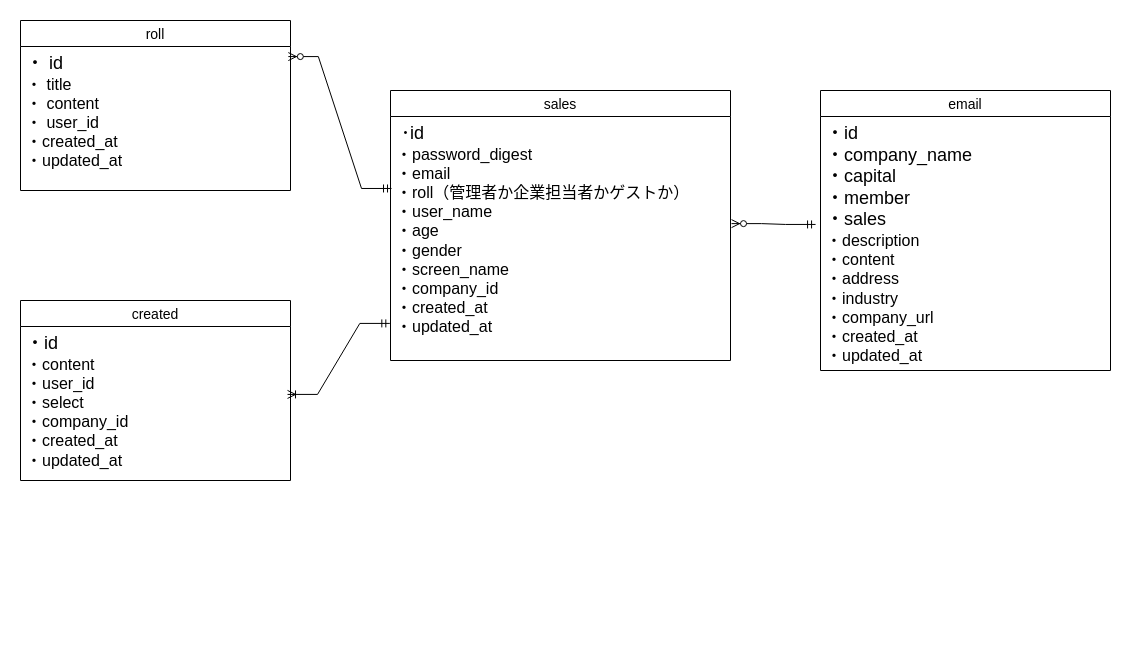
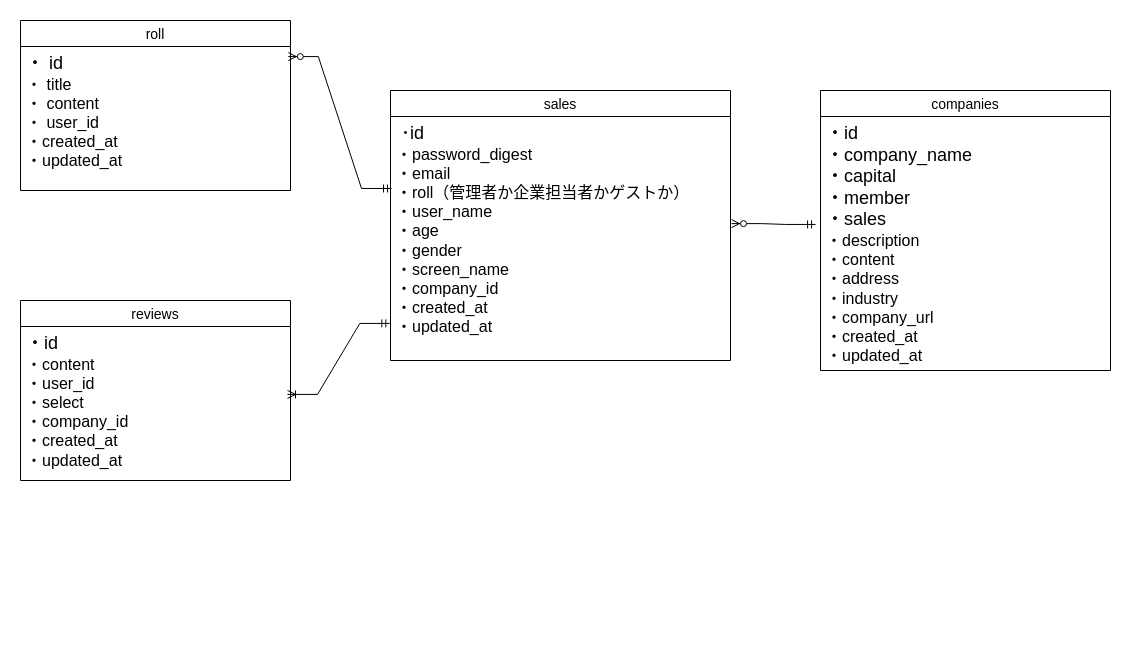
  <mxCell id="0" />
  <mxCell id="1" parent="0" />
  <mxCell id="2" value="sales" style="swimlane;fontStyle=0;childLayout=stackLayout;horizontal=1;startSize=26;horizontalStack=0;resizeParent=1;resizeParentMax=0;resizeLast=0;collapsible=1;marginBottom=0;align=center;fontSize=14;" parent="1" vertex="1"><mxGeometry x="390" y="90" width="340" height="270" as="geometry" /></mxCell>
  <mxCell id="3" value="&lt;div&gt;&lt;div&gt;&lt;font style=&quot;font-size: 18px;&quot;&gt;&amp;nbsp;･&lt;span style=&quot;background-color: initial;&quot;&gt;id&lt;/span&gt;&lt;/font&gt;&lt;/div&gt;&lt;/div&gt;&lt;font size=&quot;3&quot;&gt;・&lt;span style=&quot;font-family: Arial; white-space-collapse: preserve; background-color: rgb(255, 255, 255);&quot;&gt;password_digest&lt;/span&gt;&lt;/font&gt;&lt;div&gt;&lt;div&gt;&lt;font size=&quot;3&quot;&gt;・email&lt;/font&gt;&lt;/div&gt;&lt;div&gt;&lt;font size=&quot;3&quot;&gt;&lt;span style=&quot;background-color: initial;&quot;&gt;・&lt;/span&gt;&lt;font style=&quot;background-color: initial;&quot; face=&quot;Arial&quot;&gt;&lt;span style=&quot;white-space-collapse: preserve; background-color: rgb(255, 255, 255);&quot;&gt;roll（管理者か企業担当者かゲストか&lt;/span&gt;&lt;/font&gt;&lt;span style=&quot;white-space-collapse: preserve; background-color: rgb(255, 255, 255); font-family: Arial;&quot;&gt;）&lt;/span&gt;&lt;/font&gt;&lt;/div&gt;&lt;div&gt;&lt;span style=&quot;font-family: Arial; white-space-collapse: preserve; background-color: rgb(255, 255, 255);&quot;&gt;&lt;font size=&quot;3&quot;&gt;・user_name&lt;/font&gt;&lt;/span&gt;&lt;/div&gt;&lt;div&gt;&lt;div&gt;&lt;font size=&quot;3&quot;&gt;・age&lt;/font&gt;&lt;/div&gt;&lt;div&gt;&lt;font size=&quot;3&quot;&gt;&lt;span style=&quot;font-family: Arial; white-space-collapse: preserve; background-color: rgb(255, 255, 255);&quot;&gt;・gender&lt;/span&gt;&lt;br&gt;&lt;/font&gt;&lt;/div&gt;&lt;div&gt;&lt;span style=&quot;font-family: Arial; white-space-collapse: preserve; background-color: rgb(255, 255, 255);&quot;&gt;&lt;font size=&quot;3&quot;&gt;・screen_name&lt;/font&gt;&lt;/span&gt;&lt;/div&gt;&lt;div&gt;&lt;font size=&quot;3&quot;&gt;&lt;span style=&quot;background-color: initial;&quot;&gt;・&lt;/span&gt;&lt;span style=&quot;white-space-collapse: preserve; font-family: Arial; background-color: rgb(255, 255, 255);&quot;&gt;company_id&lt;/span&gt;&lt;span style=&quot;font-family: Arial; white-space-collapse: preserve; background-color: rgb(255, 255, 255);&quot;&gt;&lt;br&gt;&lt;/span&gt;&lt;/font&gt;&lt;/div&gt;&lt;div&gt;&lt;font size=&quot;3&quot;&gt;&lt;span style=&quot;background-color: initial;&quot;&gt;・&lt;/span&gt;&lt;span style=&quot;font-family: Arial; white-space-collapse: preserve; background-color: rgb(255, 255, 255);&quot;&gt;created_at&lt;/span&gt;&lt;/font&gt;&lt;/div&gt;&lt;div&gt;&lt;font size=&quot;3&quot;&gt;&lt;span style=&quot;background-color: initial;&quot;&gt;・&lt;/span&gt;&lt;span style=&quot;font-family: Arial; white-space-collapse: preserve; background-color: rgb(255, 255, 255);&quot;&gt;updated_at&lt;/span&gt;&lt;/font&gt;&lt;/div&gt;&lt;div&gt;&lt;br&gt;&lt;/div&gt;&lt;div&gt;&lt;br&gt;&lt;/div&gt;&lt;div&gt;&lt;br&gt;&lt;/div&gt;&lt;/div&gt;&lt;/div&gt;" style="text;strokeColor=none;fillColor=none;spacingLeft=4;spacingRight=4;overflow=hidden;rotatable=0;points=[[0,0.5],[1,0.5]];portConstraint=eastwest;fontSize=12;whiteSpace=wrap;html=1;" parent="2" vertex="1"><mxGeometry y="26" width="340" height="244" as="geometry" /></mxCell>
  <mxCell id="4" value="roll" style="swimlane;fontStyle=0;childLayout=stackLayout;horizontal=1;startSize=26;horizontalStack=0;resizeParent=1;resizeParentMax=0;resizeLast=0;collapsible=1;marginBottom=0;align=center;fontSize=14;" parent="1" vertex="1"><mxGeometry x="20" y="20" width="270" height="170" as="geometry" /></mxCell>
  <mxCell id="5" value="&lt;div&gt;&lt;font style=&quot;font-size: 18px;&quot;&gt;&lt;span style=&quot;background-color: initial;&quot;&gt;・&amp;nbsp;&lt;/span&gt;&lt;span style=&quot;font-family: Arial; white-space-collapse: preserve; background-color: rgb(255, 255, 255);&quot;&gt;id&lt;/span&gt;&lt;span style=&quot;background-color: rgb(255, 255, 255); font-family: Arial; white-space-collapse: preserve;&quot;&gt;&lt;br&gt;&lt;/span&gt;&lt;/font&gt;&lt;/div&gt;&lt;div&gt;&lt;font size=&quot;3&quot;&gt;&lt;span style=&quot;background-color: initial;&quot;&gt;・&amp;nbsp;&lt;/span&gt;&lt;span style=&quot;background-color: rgb(255, 255, 255); font-family: Arial; white-space-collapse: preserve;&quot;&gt;title&lt;/span&gt;&lt;/font&gt;&lt;/div&gt;&lt;div&gt;&lt;font size=&quot;3&quot;&gt;&lt;span style=&quot;background-color: initial;&quot;&gt;・&amp;nbsp;&lt;/span&gt;&lt;span style=&quot;background-color: rgb(255, 255, 255); white-space-collapse: preserve; font-family: Arial;&quot;&gt;content&lt;/span&gt;&lt;br&gt;&lt;/font&gt;&lt;/div&gt;&lt;div&gt;&lt;div&gt;&lt;font size=&quot;3&quot;&gt;&lt;span style=&quot;background-color: initial;&quot;&gt;・&amp;nbsp;&lt;/span&gt;&lt;font face=&quot;Arial&quot;&gt;&lt;span style=&quot;white-space-collapse: preserve; background-color: rgb(255, 255, 255);&quot;&gt;user_id&lt;/span&gt;&lt;/font&gt;&lt;/font&gt;&lt;/div&gt;&lt;div&gt;&lt;div&gt;&lt;font size=&quot;3&quot;&gt;&lt;span style=&quot;background-color: initial;&quot;&gt;・&lt;/span&gt;&lt;span style=&quot;font-family: Arial; white-space-collapse: preserve; background-color: rgb(255, 255, 255);&quot;&gt;created_at&lt;/span&gt;&lt;/font&gt;&lt;/div&gt;&lt;div&gt;&lt;font size=&quot;3&quot;&gt;&lt;span style=&quot;background-color: initial;&quot;&gt;・&lt;/span&gt;&lt;span style=&quot;font-family: Arial; white-space-collapse: preserve; background-color: rgb(255, 255, 255);&quot;&gt;updated_at&lt;/span&gt;&lt;/font&gt;&lt;/div&gt;&lt;/div&gt;&lt;div&gt;&lt;span style=&quot;font-family: Arial; font-size: 13px; white-space-collapse: preserve; background-color: rgb(255, 255, 255);&quot;&gt;&lt;br&gt;&lt;/span&gt;&lt;/div&gt;&lt;/div&gt;" style="text;strokeColor=none;fillColor=none;spacingLeft=4;spacingRight=4;overflow=hidden;rotatable=0;points=[[0,0.5],[1,0.5]];portConstraint=eastwest;fontSize=12;whiteSpace=wrap;html=1;" parent="4" vertex="1"><mxGeometry y="26" width="270" height="144" as="geometry" /></mxCell>
- <mxCell id="6" value="created" style="swimlane;fontStyle=0;childLayout=stackLayout;horizontal=1;startSize=26;horizontalStack=0;resizeParent=1;resizeParentMax=0;resizeLast=0;collapsible=1;marginBottom=0;align=center;fontSize=14;" parent="1" vertex="1"><mxGeometry x="20" y="300" width="270" height="180" as="geometry" /></mxCell>
+ <mxCell id="6" value="reviews" style="swimlane;fontStyle=0;childLayout=stackLayout;horizontal=1;startSize=26;horizontalStack=0;resizeParent=1;resizeParentMax=0;resizeLast=0;collapsible=1;marginBottom=0;align=center;fontSize=14;" parent="1" vertex="1"><mxGeometry x="20" y="300" width="270" height="180" as="geometry" /></mxCell>
  <mxCell id="7" value="&lt;span style=&quot;background-color: rgb(255, 255, 255); font-family: Arial; white-space-collapse: preserve;&quot;&gt;&lt;font style=&quot;font-size: 18px;&quot;&gt;・id&lt;/font&gt;&lt;/span&gt;&lt;div&gt;&lt;font size=&quot;3&quot;&gt;&lt;span style=&quot;font-family: Arial; white-space-collapse: preserve; background-color: rgb(255, 255, 255);&quot;&gt;・content&lt;/span&gt;&lt;br&gt;&lt;/font&gt;&lt;/div&gt;&lt;div&gt;&lt;font size=&quot;3&quot;&gt;&lt;span style=&quot;font-family: Arial; white-space-collapse: preserve; background-color: rgb(255, 255, 255);&quot;&gt;・user_id&lt;/span&gt;&lt;span style=&quot;font-family: Arial; white-space-collapse: preserve; background-color: rgb(255, 255, 255);&quot;&gt;&lt;br&gt;&lt;/span&gt;&lt;/font&gt;&lt;/div&gt;&lt;div&gt;&lt;font size=&quot;3&quot;&gt;&lt;span style=&quot;font-family: Arial; white-space-collapse: preserve; background-color: rgb(255, 255, 255);&quot;&gt;・select&lt;/span&gt;&lt;span style=&quot;font-family: Arial; white-space-collapse: preserve; background-color: rgb(255, 255, 255);&quot;&gt;&lt;br&gt;&lt;/span&gt;&lt;/font&gt;&lt;/div&gt;&lt;div&gt;&lt;font size=&quot;3&quot;&gt;&lt;span style=&quot;font-family: Arial; white-space-collapse: preserve; background-color: rgb(255, 255, 255);&quot;&gt;・company_id&lt;/span&gt;&lt;span style=&quot;font-family: Arial; white-space-collapse: preserve; background-color: rgb(255, 255, 255);&quot;&gt;&lt;br&gt;&lt;/span&gt;&lt;/font&gt;&lt;/div&gt;&lt;div&gt;&lt;font size=&quot;3&quot;&gt;&lt;span style=&quot;font-family: Arial; white-space-collapse: preserve; background-color: rgb(255, 255, 255);&quot;&gt;・created_at&lt;/span&gt;&lt;span style=&quot;font-family: Arial; white-space-collapse: preserve; background-color: rgb(255, 255, 255);&quot;&gt;&lt;br&gt;&lt;/span&gt;&lt;/font&gt;&lt;/div&gt;&lt;div&gt;&lt;span style=&quot;font-family: Arial; white-space-collapse: preserve; background-color: rgb(255, 255, 255);&quot;&gt;&lt;font size=&quot;3&quot;&gt;・updated_at&lt;/font&gt;&lt;/span&gt;&lt;span style=&quot;font-family: Arial; font-size: 13px; white-space-collapse: preserve; background-color: rgb(255, 255, 255);&quot;&gt;&lt;br&gt;&lt;/span&gt;&lt;/div&gt;" style="text;strokeColor=none;fillColor=none;spacingLeft=4;spacingRight=4;overflow=hidden;rotatable=0;points=[[0,0.5],[1,0.5]];portConstraint=eastwest;fontSize=12;whiteSpace=wrap;html=1;" parent="6" vertex="1"><mxGeometry y="26" width="270" height="154" as="geometry" /></mxCell>
- <mxCell id="8" value="email" style="swimlane;fontStyle=0;childLayout=stackLayout;horizontal=1;startSize=26;horizontalStack=0;resizeParent=1;resizeParentMax=0;resizeLast=0;collapsible=1;marginBottom=0;align=center;fontSize=14;" parent="1" vertex="1"><mxGeometry x="820" y="90" width="290" height="280" as="geometry" /></mxCell>
+ <mxCell id="8" value="companies" style="swimlane;fontStyle=0;childLayout=stackLayout;horizontal=1;startSize=26;horizontalStack=0;resizeParent=1;resizeParentMax=0;resizeLast=0;collapsible=1;marginBottom=0;align=center;fontSize=14;" parent="1" vertex="1"><mxGeometry x="820" y="90" width="290" height="280" as="geometry" /></mxCell>
  <mxCell id="9" value="&lt;div&gt;&lt;font style=&quot;font-size: 18px;&quot;&gt;&lt;span style=&quot;font-family: Arial; white-space-collapse: preserve; background-color: rgb(255, 255, 255);&quot;&gt;・id&lt;/span&gt;&lt;span style=&quot;font-family: Arial; white-space-collapse: preserve; background-color: rgb(255, 255, 255);&quot;&gt;&lt;br&gt;&lt;/span&gt;&lt;/font&gt;&lt;/div&gt;&lt;div&gt;&lt;font style=&quot;font-size: 18px;&quot;&gt;&lt;span style=&quot;font-family: Arial; white-space-collapse: preserve; background-color: rgb(255, 255, 255);&quot;&gt;・company_name&lt;/span&gt;&lt;font face=&quot;Arial&quot;&gt;&lt;span style=&quot;white-space-collapse: preserve; background-color: rgb(255, 255, 255);&quot;&gt;&lt;br&gt;&lt;/span&gt;&lt;/font&gt;&lt;/font&gt;&lt;/div&gt;&lt;font style=&quot;font-size: 18px;&quot; face=&quot;Arial&quot;&gt;&lt;span style=&quot;white-space-collapse: preserve; background-color: rgb(255, 255, 255);&quot;&gt;・capital&lt;/span&gt;&lt;/font&gt;&lt;div&gt;&lt;span style=&quot;font-family: Arial; white-space-collapse: preserve; background-color: rgb(255, 255, 255);&quot;&gt;&lt;font style=&quot;font-size: 18px;&quot;&gt;・member&lt;/font&gt;&lt;/span&gt;&lt;/div&gt;&lt;div&gt;&lt;font style=&quot;font-size: 18px;&quot; face=&quot;Arial&quot;&gt;&lt;span style=&quot;white-space-collapse: preserve; background-color: rgb(255, 255, 255);&quot;&gt;・sales&lt;/span&gt;&lt;/font&gt;&lt;/div&gt;&lt;div&gt;&lt;span style=&quot;font-family: Arial; white-space-collapse: preserve; background-color: rgb(255, 255, 255);&quot;&gt;&lt;font size=&quot;3&quot;&gt;・description&lt;/font&gt;&lt;/span&gt;&lt;font size=&quot;3&quot; face=&quot;Arial&quot;&gt;&lt;span style=&quot;white-space-collapse: preserve; background-color: rgb(255, 255, 255);&quot;&gt;&lt;br&gt;&lt;/span&gt;&lt;/font&gt;&lt;/div&gt;&lt;div&gt;&lt;font size=&quot;3&quot; face=&quot;Arial&quot;&gt;&lt;span style=&quot;white-space-collapse: preserve; background-color: rgb(255, 255, 255);&quot;&gt;・content&lt;/span&gt;&lt;/font&gt;&lt;/div&gt;&lt;div&gt;&lt;span style=&quot;font-family: Arial; white-space-collapse: preserve; background-color: rgb(255, 255, 255);&quot;&gt;&lt;font size=&quot;3&quot;&gt;・address&lt;/font&gt;&lt;/span&gt;&lt;font size=&quot;3&quot; face=&quot;Arial&quot;&gt;&lt;span style=&quot;white-space-collapse: preserve; background-color: rgb(255, 255, 255);&quot;&gt;&lt;br&gt;&lt;/span&gt;&lt;/font&gt;&lt;/div&gt;&lt;div&gt;&lt;span style=&quot;font-family: Arial; white-space-collapse: preserve; background-color: rgb(255, 255, 255);&quot;&gt;&lt;font size=&quot;3&quot;&gt;・industry&lt;/font&gt;&lt;/span&gt;&lt;span style=&quot;font-family: Arial; white-space-collapse: preserve; background-color: rgb(255, 255, 255);&quot;&gt;&lt;font size=&quot;3&quot;&gt;&lt;br&gt;&lt;/font&gt;&lt;/span&gt;&lt;/div&gt;&lt;div&gt;&lt;span style=&quot;font-family: Arial; white-space-collapse: preserve; background-color: rgb(255, 255, 255);&quot;&gt;&lt;font size=&quot;3&quot;&gt;・company_url&lt;/font&gt;&lt;/span&gt;&lt;span style=&quot;font-family: Arial; white-space-collapse: preserve; background-color: rgb(255, 255, 255);&quot;&gt;&lt;font size=&quot;3&quot;&gt;&lt;br&gt;&lt;/font&gt;&lt;/span&gt;&lt;/div&gt;&lt;div&gt;&lt;font size=&quot;3&quot;&gt;&lt;span style=&quot;font-family: Arial; white-space-collapse: preserve; background-color: rgb(255, 255, 255);&quot;&gt;・created_at&lt;/span&gt;&lt;font face=&quot;Arial&quot;&gt;&lt;span style=&quot;white-space-collapse: preserve; background-color: rgb(255, 255, 255);&quot;&gt;&lt;br&gt;&lt;/span&gt;&lt;/font&gt;&lt;/font&gt;&lt;/div&gt;&lt;div&gt;&lt;span style=&quot;font-family: Arial; white-space-collapse: preserve; background-color: rgb(255, 255, 255);&quot;&gt;&lt;font size=&quot;3&quot;&gt;・updated_at&lt;/font&gt;&lt;/span&gt;&lt;span style=&quot;font-family: Arial; font-size: 13px; white-space-collapse: preserve; background-color: rgb(255, 255, 255);&quot;&gt;&lt;br&gt;&lt;/span&gt;&lt;/div&gt;" style="text;strokeColor=none;fillColor=none;spacingLeft=4;spacingRight=4;overflow=hidden;rotatable=0;points=[[0,0.5],[1,0.5]];portConstraint=eastwest;fontSize=12;whiteSpace=wrap;html=1;" parent="8" vertex="1"><mxGeometry y="26" width="290" height="254" as="geometry" /></mxCell>
  <mxCell id="10" value="" style="edgeStyle=entityRelationEdgeStyle;fontSize=12;html=1;endArrow=ERzeroToMany;startArrow=ERmandOne;rounded=0;exitX=0.003;exitY=0.295;exitDx=0;exitDy=0;exitPerimeter=0;entryX=0.992;entryY=0.07;entryDx=0;entryDy=0;entryPerimeter=0;" parent="1" source="3" target="5" edge="1"><mxGeometry width="100" height="100" relative="1" as="geometry"><mxPoint x="320" y="260" as="sourcePoint" /><mxPoint x="250" y="236" as="targetPoint" /><Array as="points"><mxPoint x="250" y="250" /></Array></mxGeometry></mxCell>
  <mxCell id="11" value="" style="edgeStyle=entityRelationEdgeStyle;fontSize=12;html=1;endArrow=ERoneToMany;startArrow=ERmandOne;rounded=0;exitX=-0.002;exitY=0.848;exitDx=0;exitDy=0;exitPerimeter=0;entryX=0.989;entryY=0.441;entryDx=0;entryDy=0;entryPerimeter=0;" parent="1" source="3" target="7" edge="1"><mxGeometry width="100" height="100" relative="1" as="geometry"><mxPoint x="440" y="321" as="sourcePoint" /><mxPoint x="260" y="460.02" as="targetPoint" /><Array as="points"><mxPoint x="270" y="622.02" /></Array></mxGeometry></mxCell>
  <mxCell id="12" value="" style="edgeStyle=entityRelationEdgeStyle;fontSize=12;html=1;endArrow=ERzeroToMany;startArrow=ERmandOne;rounded=0;entryX=1.003;entryY=0.439;entryDx=0;entryDy=0;entryPerimeter=0;exitX=-0.017;exitY=0.425;exitDx=0;exitDy=0;exitPerimeter=0;" parent="1" source="9" target="3" edge="1"><mxGeometry width="100" height="100" relative="1" as="geometry"><mxPoint x="827" y="263" as="sourcePoint" /><mxPoint x="710" y="150" as="targetPoint" /><Array as="points"><mxPoint x="638.03" y="213.02" /><mxPoint x="856.03" y="189.02" /><mxPoint x="646.03" y="189.02" /></Array></mxGeometry></mxCell>
